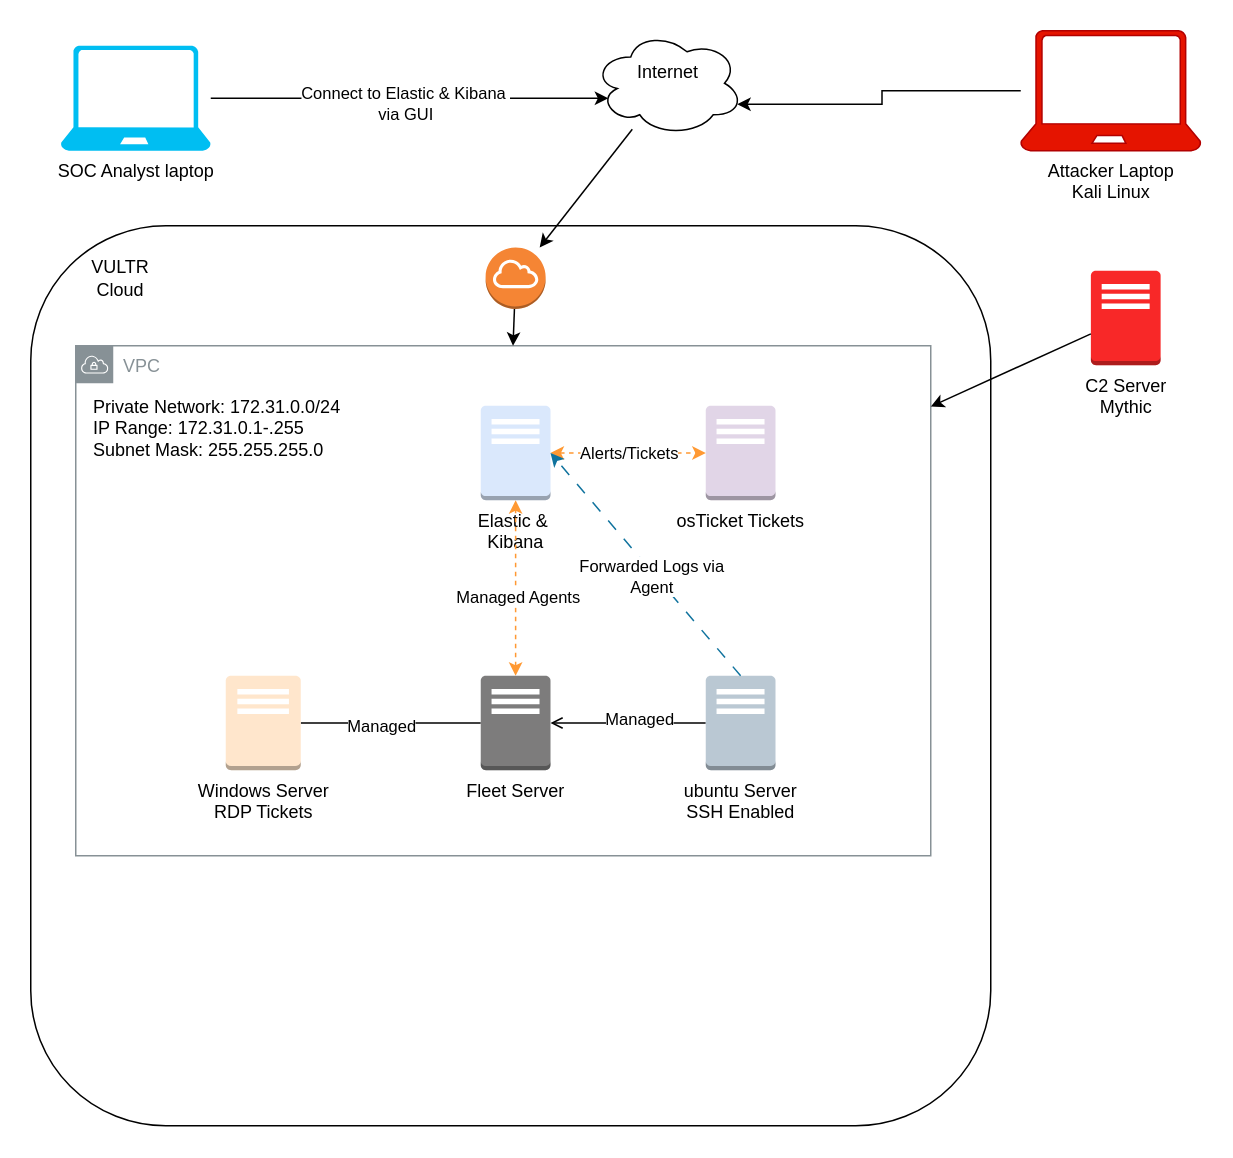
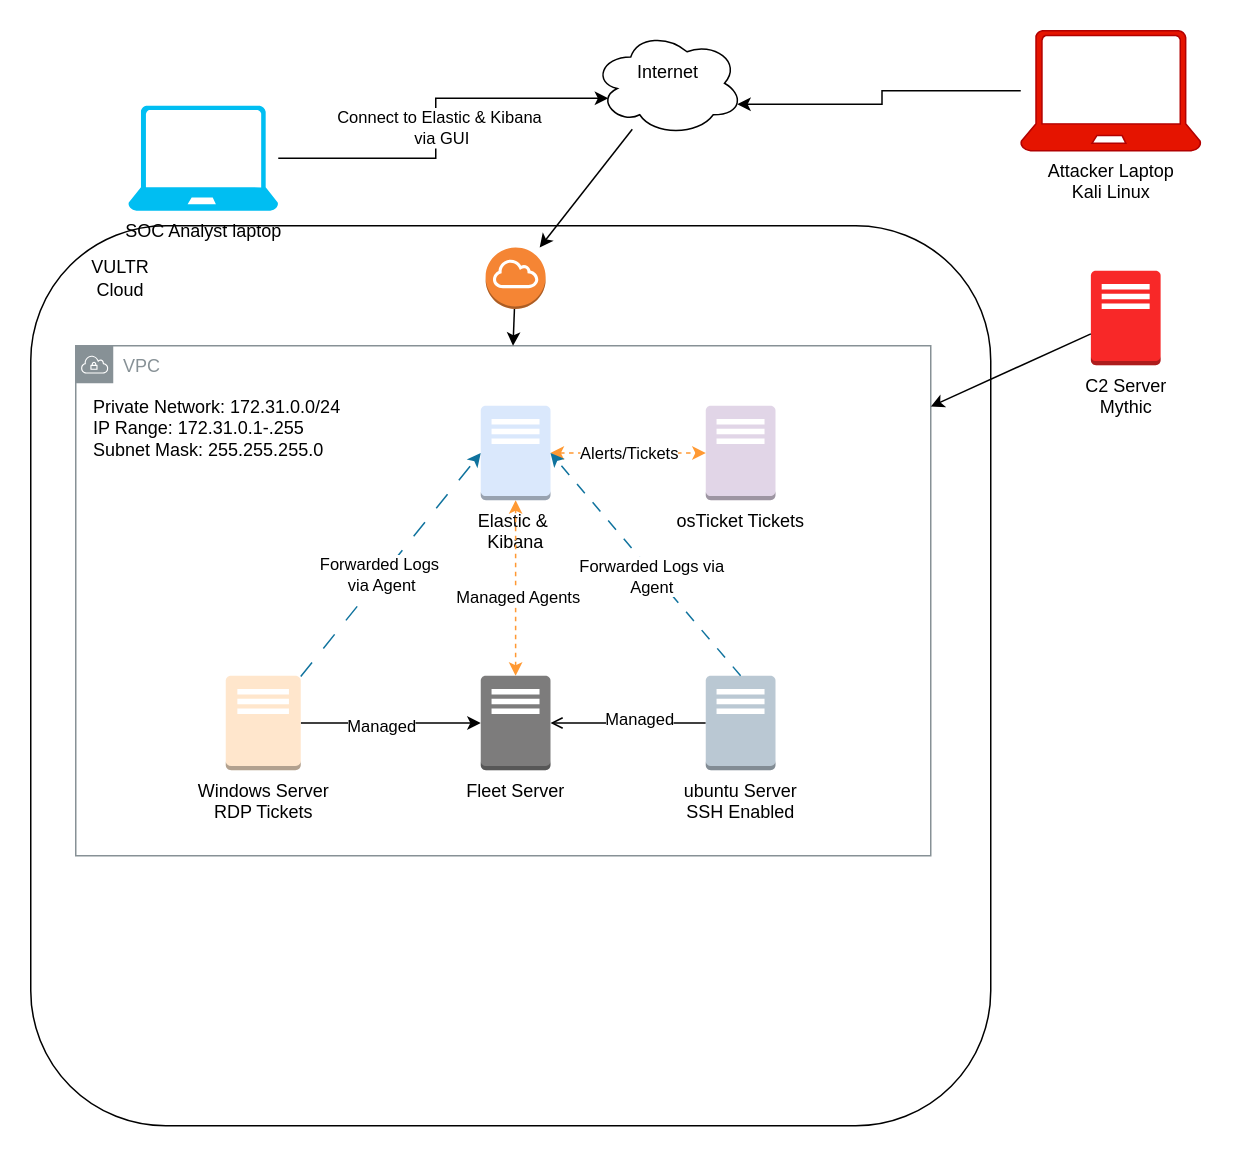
  <mxCell id="0" />
  <mxCell id="1" parent="0" />
  <mxCell id="2" value="" style="rounded=1;whiteSpace=wrap;html=1;" parent="1" vertex="1"><mxGeometry x="20" y="150" width="640" height="600" as="geometry" /></mxCell>
  <mxCell id="3" value="C2 Server&lt;div&gt;Mythic&lt;br&gt;&lt;div&gt;&lt;br&gt;&lt;/div&gt;&lt;/div&gt;" style="outlineConnect=0;dashed=0;verticalLabelPosition=bottom;verticalAlign=top;align=center;html=1;shape=mxgraph.aws3.traditional_server;fillColor=#F82828;strokeColor=#b85450;" parent="1" vertex="1"><mxGeometry x="726.75" y="180" width="46.5" height="63" as="geometry" /></mxCell>
  <mxCell id="4" value="VULTR Cloud" style="text;html=1;align=center;verticalAlign=middle;whiteSpace=wrap;rounded=0;" parent="1" vertex="1"><mxGeometry x="50" y="170" width="60" height="30" as="geometry" /></mxCell>
  <mxCell id="5" value="VPC" style="sketch=0;outlineConnect=0;gradientColor=none;html=1;whiteSpace=wrap;fontSize=12;fontStyle=0;shape=mxgraph.aws4.group;grIcon=mxgraph.aws4.group_vpc;strokeColor=#879196;fillColor=none;verticalAlign=top;align=left;spacingLeft=30;fontColor=#879196;dashed=0;" parent="1" vertex="1"><mxGeometry x="50" y="230" width="570" height="340" as="geometry" /></mxCell>
  <mxCell id="6" value="Elastic &amp;amp;&amp;nbsp;&lt;div&gt;Kibana&lt;/div&gt;" style="outlineConnect=0;dashed=0;verticalLabelPosition=bottom;verticalAlign=top;align=center;html=1;shape=mxgraph.aws3.traditional_server;fillColor=#dae8fc;strokeColor=#6c8ebf;" parent="1" vertex="1"><mxGeometry x="320" y="270" width="46.5" height="63" as="geometry" /></mxCell>
- <mxCell id="7" style="edgeStyle=orthogonalEdgeStyle;rounded=0;orthogonalLoop=1;jettySize=auto;html=1;exitX=1;exitY=0.5;exitDx=0;exitDy=0;exitPerimeter=0;endArrow=none;" parent="1" source="9" target="15" edge="1"><mxGeometry relative="1" as="geometry" /></mxCell>
+ <mxCell id="7" style="edgeStyle=orthogonalEdgeStyle;rounded=0;orthogonalLoop=1;jettySize=auto;html=1;exitX=1;exitY=0.5;exitDx=0;exitDy=0;exitPerimeter=0;" parent="1" source="9" target="15" edge="1"><mxGeometry relative="1" as="geometry" /></mxCell>
  <mxCell id="8" value="Managed" style="edgeLabel;html=1;align=center;verticalAlign=middle;resizable=0;points=[];" parent="7" vertex="1" connectable="0"><mxGeometry x="-0.12" y="-2" relative="1" as="geometry"><mxPoint as="offset" /></mxGeometry></mxCell>
  <mxCell id="9" value="Windows Server&lt;div&gt;RDP Tickets&lt;/div&gt;" style="outlineConnect=0;dashed=0;verticalLabelPosition=bottom;verticalAlign=top;align=center;html=1;shape=mxgraph.aws3.traditional_server;fillColor=#ffe6cc;strokeColor=#d79b00;" parent="1" vertex="1"><mxGeometry x="150" y="450" width="50" height="63" as="geometry" /></mxCell>
  <mxCell id="10" style="edgeStyle=orthogonalEdgeStyle;rounded=0;orthogonalLoop=1;jettySize=auto;html=1;exitX=0;exitY=0.5;exitDx=0;exitDy=0;exitPerimeter=0;endArrow=open;" parent="1" source="12" target="15" edge="1"><mxGeometry relative="1" as="geometry" /></mxCell>
  <mxCell id="11" value="Managed" style="edgeLabel;html=1;align=center;verticalAlign=middle;resizable=0;points=[];" parent="10" vertex="1" connectable="0"><mxGeometry x="-0.127" y="-3" relative="1" as="geometry"><mxPoint as="offset" /></mxGeometry></mxCell>
  <mxCell id="12" value="ubuntu Server&lt;div&gt;SSH Enabled&lt;/div&gt;" style="outlineConnect=0;dashed=0;verticalLabelPosition=bottom;verticalAlign=top;align=center;html=1;shape=mxgraph.aws3.traditional_server;fillColor=#bac8d3;strokeColor=#23445d;" parent="1" vertex="1"><mxGeometry x="470" y="450" width="46.5" height="63" as="geometry" /></mxCell>
  <mxCell id="13" style="edgeStyle=orthogonalEdgeStyle;rounded=0;orthogonalLoop=1;jettySize=auto;html=1;startArrow=classic;startFill=1;strokeColor=#FF9933;dashed=1;" parent="1" source="15" target="6" edge="1"><mxGeometry relative="1" as="geometry" /></mxCell>
  <mxCell id="14" value="Managed Agents" style="edgeLabel;html=1;align=center;verticalAlign=middle;resizable=0;points=[];" parent="13" vertex="1" connectable="0"><mxGeometry x="-0.087" y="-1" relative="1" as="geometry"><mxPoint as="offset" /></mxGeometry></mxCell>
  <mxCell id="15" value="Fleet Server" style="outlineConnect=0;dashed=0;verticalLabelPosition=bottom;verticalAlign=top;align=center;html=1;shape=mxgraph.aws3.traditional_server;fillColor=#7D7C7C;gradientColor=none;" parent="1" vertex="1"><mxGeometry x="320" y="450" width="46.5" height="63" as="geometry" /></mxCell>
  <mxCell id="16" value="osTicket Tickets" style="outlineConnect=0;dashed=0;verticalLabelPosition=bottom;verticalAlign=top;align=center;html=1;shape=mxgraph.aws3.traditional_server;fillColor=#e1d5e7;strokeColor=#9673a6;" parent="1" vertex="1"><mxGeometry x="470" y="270" width="46.5" height="63" as="geometry" /></mxCell>
  <mxCell id="17" style="edgeStyle=orthogonalEdgeStyle;rounded=0;orthogonalLoop=1;jettySize=auto;html=1;exitX=1;exitY=0.5;exitDx=0;exitDy=0;exitPerimeter=0;entryX=0;entryY=0.5;entryDx=0;entryDy=0;entryPerimeter=0;startArrow=classic;startFill=1;fillColor=#fad7ac;strokeColor=#FF9933;dashed=1;" parent="1" source="6" target="16" edge="1"><mxGeometry relative="1" as="geometry" /></mxCell>
  <mxCell id="18" value="Alerts/Tickets" style="edgeLabel;html=1;align=center;verticalAlign=middle;resizable=0;points=[];" parent="17" vertex="1" connectable="0"><mxGeometry x="0.011" relative="1" as="geometry"><mxPoint as="offset" /></mxGeometry></mxCell>
+ <mxCell id="19" style="rounded=0;orthogonalLoop=1;jettySize=auto;html=1;entryX=0;entryY=0.5;entryDx=0;entryDy=0;entryPerimeter=0;dashed=1;dashPattern=12 12;fillColor=#b1ddf0;strokeColor=#10739e;" parent="1" source="9" target="6" edge="1"><mxGeometry relative="1" as="geometry" /></mxCell>
+ <mxCell id="20" value="Forwarded Logs&amp;nbsp;&lt;div&gt;via Agent&lt;/div&gt;" style="edgeLabel;html=1;align=center;verticalAlign=middle;resizable=0;points=[];" parent="19" vertex="1" connectable="0"><mxGeometry x="-0.106" y="1" relative="1" as="geometry"><mxPoint as="offset" /></mxGeometry></mxCell>
  <mxCell id="21" style="rounded=0;orthogonalLoop=1;jettySize=auto;html=1;exitX=0.5;exitY=0;exitDx=0;exitDy=0;exitPerimeter=0;entryX=1;entryY=0.5;entryDx=0;entryDy=0;entryPerimeter=0;fillColor=#b1ddf0;strokeColor=#10739e;dashed=1;dashPattern=8 8;" parent="1" source="12" target="6" edge="1"><mxGeometry relative="1" as="geometry" /></mxCell>
  <mxCell id="22" value="Forwarded Logs via&lt;div&gt;Agent&lt;/div&gt;" style="edgeLabel;html=1;align=center;verticalAlign=middle;resizable=0;points=[];" parent="21" vertex="1" connectable="0"><mxGeometry x="-0.084" y="2" relative="1" as="geometry"><mxPoint as="offset" /></mxGeometry></mxCell>
  <mxCell id="23" value="Private Network:&amp;nbsp;&lt;span style=&quot;background-color: initial;&quot;&gt;172.31.0.0/24&lt;/span&gt;&lt;div&gt;IP Range: 172.31.0.1-.255&lt;/div&gt;&lt;div&gt;Subnet Mask: 255.255.255.0&lt;/div&gt;" style="text;html=1;align=left;verticalAlign=middle;whiteSpace=wrap;rounded=0;" parent="1" vertex="1"><mxGeometry x="60" y="270" width="170" height="30" as="geometry" /></mxCell>
  <mxCell id="24" value="" style="outlineConnect=0;dashed=0;verticalLabelPosition=bottom;verticalAlign=top;align=center;html=1;shape=mxgraph.aws3.internet_gateway;fillColor=#F58534;gradientColor=none;" parent="1" vertex="1"><mxGeometry x="323.25" y="164.5" width="40" height="41" as="geometry" /></mxCell>
  <mxCell id="25" style="rounded=0;orthogonalLoop=1;jettySize=auto;html=1;" parent="1" source="26" target="24" edge="1"><mxGeometry relative="1" as="geometry" /></mxCell>
  <mxCell id="26" value="Internet&lt;div&gt;&lt;br&gt;&lt;/div&gt;" style="ellipse;shape=cloud;whiteSpace=wrap;html=1;" parent="1" vertex="1"><mxGeometry x="395" y="20" width="100" height="70" as="geometry" /></mxCell>
  <mxCell id="27" style="rounded=0;orthogonalLoop=1;jettySize=auto;html=1;" parent="1" source="24" target="5" edge="1"><mxGeometry relative="1" as="geometry" /></mxCell>
- <mxCell id="28" value="SOC Analyst laptop" style="verticalLabelPosition=bottom;html=1;verticalAlign=top;align=center;strokeColor=none;fillColor=#00BEF2;shape=mxgraph.azure.laptop;pointerEvents=1;" parent="1" vertex="1"><mxGeometry x="40" width="100" height="70" as="geometry" y="30" /></mxCell>
+ <mxCell id="28" value="SOC Analyst laptop" style="verticalLabelPosition=bottom;html=1;verticalAlign=top;align=center;strokeColor=none;fillColor=#00BEF2;shape=mxgraph.azure.laptop;pointerEvents=1;" parent="1" vertex="1"><mxGeometry x="85" y="70" width="100" height="70" as="geometry" /></mxCell>
  <mxCell id="29" style="edgeStyle=orthogonalEdgeStyle;rounded=0;orthogonalLoop=1;jettySize=auto;html=1;entryX=0.1;entryY=0.643;entryDx=0;entryDy=0;entryPerimeter=0;" parent="1" source="28" target="26" edge="1"><mxGeometry relative="1" as="geometry" /></mxCell>
  <mxCell id="30" value="Connect to Elastic &amp;amp; Kibana&amp;nbsp;&lt;div&gt;via GUI&lt;/div&gt;" style="edgeLabel;html=1;align=center;verticalAlign=middle;resizable=0;points=[];" parent="29" vertex="1" connectable="0"><mxGeometry x="-0.028" y="-3" relative="1" as="geometry"><mxPoint as="offset" /></mxGeometry></mxCell>
  <mxCell id="31" value="&lt;font color=&quot;#000000&quot;&gt;Attacker Laptop&lt;/font&gt;&lt;div&gt;&lt;font color=&quot;#000000&quot;&gt;Kali Linux&lt;/font&gt;&lt;/div&gt;" style="verticalLabelPosition=bottom;html=1;verticalAlign=top;align=center;strokeColor=#B20000;fillColor=#e51400;shape=mxgraph.azure.laptop;pointerEvents=1;fontColor=#ffffff;" parent="1" vertex="1"><mxGeometry x="680" y="20" width="120" height="80" as="geometry" /></mxCell>
  <mxCell id="32" style="edgeStyle=orthogonalEdgeStyle;rounded=0;orthogonalLoop=1;jettySize=auto;html=1;entryX=0.96;entryY=0.7;entryDx=0;entryDy=0;entryPerimeter=0;" parent="1" source="31" target="26" edge="1"><mxGeometry relative="1" as="geometry" /></mxCell>
  <mxCell id="33" style="rounded=0;orthogonalLoop=1;jettySize=auto;html=1;" parent="1" source="3" target="5" edge="1"><mxGeometry relative="1" as="geometry" /></mxCell>
